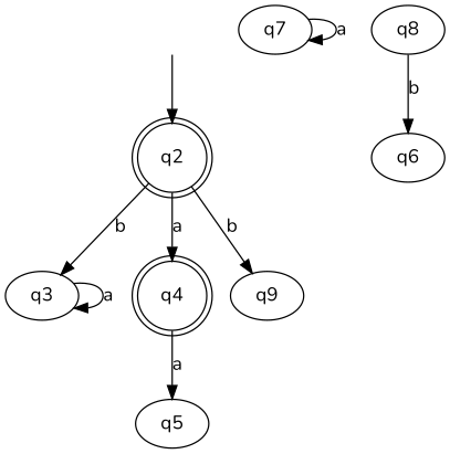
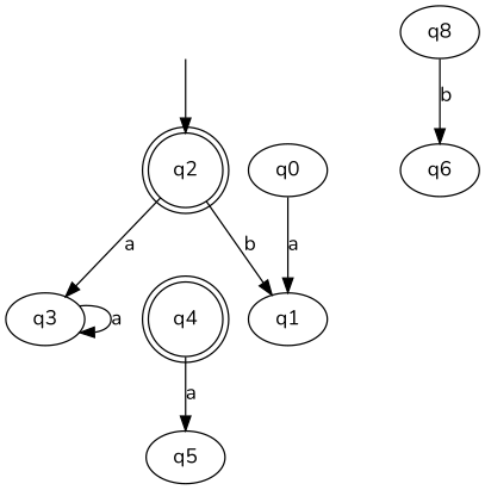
  digraph {
    fontname=Nunito
    node [fontname=Nunito]
    edge [fontname=Nunito]
    start [style=invis]
    q2 [shape=doublecircle]
    q3
    q4 [shape=doublecircle]
-   q1 [label=q9]
+   q1
    q5
-   q7
+   q0
    q8
    q6
    start -> q2
-   q2 -> q3 [label=b]
-   q2 -> q4 [label=a]
+   q2 -> q3 [label=a]
    q2 -> q1 [label=b]
    q3 -> q3 [label=a]
    q4 -> q5 [label=a]
-   q7 -> q7 [label=a]
+   q0 -> q1 [label=a]
    q8 -> q6 [label=b]
  }
